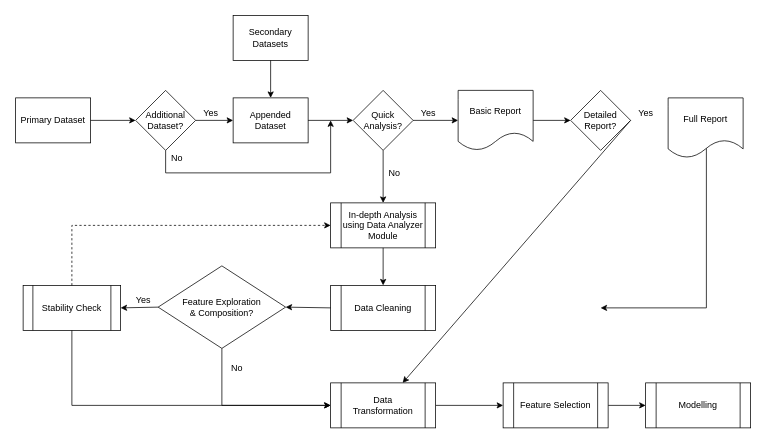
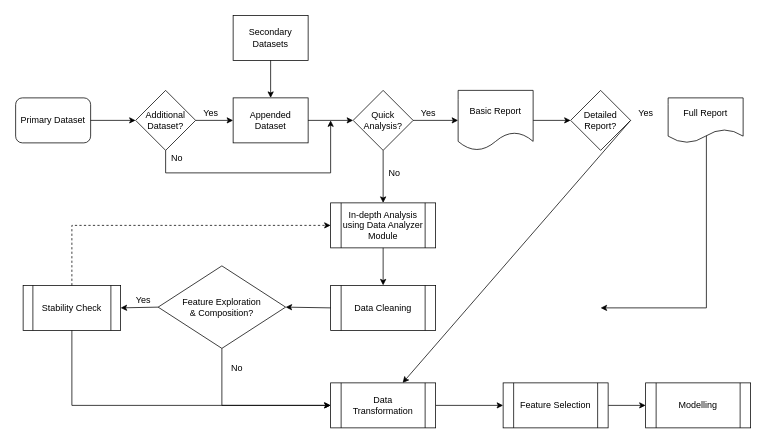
  <mxCell id="0" />
  <mxCell id="1" parent="0" />
- <mxCell id="2" value="Primary Dataset" style="rounded=0;whiteSpace=wrap;html=1;" vertex="1" parent="1"><mxGeometry x="20" y="130" width="100" height="60" as="geometry" /></mxCell>
+ <mxCell id="2" value="Primary Dataset" style="whiteSpace=wrap;html=1;rounded=1;" vertex="1" parent="1"><mxGeometry x="20" y="130" width="100" height="60" as="geometry" /></mxCell>
  <mxCell id="3" value="Additional Dataset?" style="rhombus;whiteSpace=wrap;html=1;" vertex="1" parent="1"><mxGeometry x="180" y="120" width="80" height="80" as="geometry" /></mxCell>
  <mxCell id="4" value="" style="endArrow=classic;html=1;rounded=0;exitX=1;exitY=0.5;exitDx=0;exitDy=0;entryX=0;entryY=0.5;entryDx=0;entryDy=0;" edge="1" parent="1" source="2" target="3"><mxGeometry width="50" height="50" relative="1" as="geometry"><mxPoint x="350" y="310" as="sourcePoint" /><mxPoint x="400" y="260" as="targetPoint" /></mxGeometry></mxCell>
  <mxCell id="5" value="Appended Dataset" style="rounded=0;whiteSpace=wrap;html=1;" vertex="1" parent="1"><mxGeometry x="310" y="130" width="100" height="60" as="geometry" /></mxCell>
  <mxCell id="6" value="Secondary Datasets" style="rounded=0;whiteSpace=wrap;html=1;" vertex="1" parent="1"><mxGeometry x="310" width="100" height="60" as="geometry" y="20" /></mxCell>
  <mxCell id="7" value="" style="endArrow=classic;html=1;rounded=0;exitX=1;exitY=0.5;exitDx=0;exitDy=0;entryX=0;entryY=0.5;entryDx=0;entryDy=0;" edge="1" parent="1" source="3" target="5"><mxGeometry width="50" height="50" relative="1" as="geometry"><mxPoint x="350" y="300" as="sourcePoint" /><mxPoint x="320" y="160" as="targetPoint" /></mxGeometry></mxCell>
  <mxCell id="8" value="" style="endArrow=classic;html=1;rounded=0;exitX=0.5;exitY=1;exitDx=0;exitDy=0;" edge="1" parent="1" source="6" target="5"><mxGeometry width="50" height="50" relative="1" as="geometry"><mxPoint x="350" y="300" as="sourcePoint" /><mxPoint x="400" y="250" as="targetPoint" /></mxGeometry></mxCell>
  <mxCell id="9" value="Yes" style="text;html=1;align=center;verticalAlign=middle;resizable=0;points=[];autosize=1;strokeColor=none;fillColor=none;" vertex="1" parent="1"><mxGeometry x="260" y="140" width="40" height="20" as="geometry" /></mxCell>
  <mxCell id="10" value="Quick Analysis?" style="rhombus;whiteSpace=wrap;html=1;" vertex="1" parent="1"><mxGeometry x="470" y="120" width="80" height="80" as="geometry" /></mxCell>
  <mxCell id="11" value="" style="endArrow=classic;html=1;rounded=0;exitX=1;exitY=0.5;exitDx=0;exitDy=0;entryX=0;entryY=0.5;entryDx=0;entryDy=0;" edge="1" parent="1" source="5" target="10"><mxGeometry width="50" height="50" relative="1" as="geometry"><mxPoint x="350" y="300" as="sourcePoint" /><mxPoint x="400" y="250" as="targetPoint" /></mxGeometry></mxCell>
  <mxCell id="12" value="" style="edgeStyle=elbowEdgeStyle;elbow=vertical;endArrow=classic;html=1;rounded=0;" edge="1" parent="1"><mxGeometry width="50" height="50" relative="1" as="geometry"><mxPoint x="220" y="200" as="sourcePoint" /><mxPoint x="440" y="160" as="targetPoint" /><Array as="points"><mxPoint x="330" y="230" /></Array></mxGeometry></mxCell>
  <mxCell id="13" value="No" style="text;html=1;align=center;verticalAlign=middle;resizable=0;points=[];autosize=1;strokeColor=none;fillColor=none;" vertex="1" parent="1"><mxGeometry x="220" y="200" width="30" height="20" as="geometry" /></mxCell>
  <mxCell id="14" value="" style="endArrow=classic;html=1;rounded=0;exitX=1;exitY=0.5;exitDx=0;exitDy=0;entryX=0;entryY=0.5;entryDx=0;entryDy=0;" edge="1" parent="1" source="10"><mxGeometry width="50" height="50" relative="1" as="geometry"><mxPoint x="350" y="300" as="sourcePoint" /><mxPoint x="610" y="160" as="targetPoint" /></mxGeometry></mxCell>
  <mxCell id="15" value="Detailed Report?" style="rhombus;whiteSpace=wrap;html=1;" vertex="1" parent="1"><mxGeometry x="760" y="120" width="80" height="80" as="geometry" /></mxCell>
  <mxCell id="16" value="" style="endArrow=classic;html=1;rounded=0;exitX=1;exitY=0.5;exitDx=0;exitDy=0;" edge="1" parent="1" source="15" target="31"><mxGeometry width="50" height="50" relative="1" as="geometry"><mxPoint x="350" y="310" as="sourcePoint" /><mxPoint x="660" y="400" as="targetPoint" /></mxGeometry></mxCell>
  <mxCell id="17" style="edgeStyle=orthogonalEdgeStyle;rounded=0;orthogonalLoop=1;jettySize=auto;html=1;exitX=1;exitY=0.5;exitDx=0;exitDy=0;" edge="1" parent="1" source="18" target="15"><mxGeometry relative="1" as="geometry" /></mxCell>
  <mxCell id="18" value="Basic Report" style="shape=document;whiteSpace=wrap;html=1;boundedLbl=1;" vertex="1" parent="1"><mxGeometry x="610" y="120" width="100" height="80" as="geometry" /></mxCell>
- <mxCell id="19" value="Full Report" style="shape=document;whiteSpace=wrap;html=1;boundedLbl=1;" vertex="1" parent="1"><mxGeometry x="890" y="130" width="100" height="80" as="geometry" /></mxCell>
+ <mxCell id="19" value="Full Report" style="shape=document;whiteSpace=wrap;html=1;boundedLbl=1;" vertex="1" parent="1"><mxGeometry x="890" y="130" width="100" height="60" as="geometry" /></mxCell>
  <mxCell id="20" value="In-depth Analysis using Data Analyzer Module" style="shape=process;whiteSpace=wrap;html=1;backgroundOutline=1;" vertex="1" parent="1"><mxGeometry x="440" y="270" width="140" height="60" as="geometry" /></mxCell>
  <mxCell id="21" value="" style="endArrow=classic;html=1;rounded=0;exitX=0.5;exitY=1;exitDx=0;exitDy=0;entryX=0.5;entryY=0;entryDx=0;entryDy=0;" edge="1" parent="1" source="10" target="20"><mxGeometry width="50" height="50" relative="1" as="geometry"><mxPoint x="350" y="290" as="sourcePoint" /><mxPoint x="400" y="240" as="targetPoint" /></mxGeometry></mxCell>
  <mxCell id="22" value="Data Cleaning" style="shape=process;whiteSpace=wrap;html=1;backgroundOutline=1;" vertex="1" parent="1"><mxGeometry x="440" y="380" width="140" height="60" as="geometry" /></mxCell>
  <mxCell id="23" value="Yes" style="text;html=1;align=center;verticalAlign=middle;resizable=0;points=[];autosize=1;strokeColor=none;fillColor=none;" vertex="1" parent="1"><mxGeometry x="840" y="140" width="40" height="20" as="geometry" /></mxCell>
  <mxCell id="24" value="" style="endArrow=classic;html=1;rounded=0;exitX=0.5;exitY=1;exitDx=0;exitDy=0;" edge="1" parent="1" source="20"><mxGeometry width="50" height="50" relative="1" as="geometry"><mxPoint x="350" y="310" as="sourcePoint" /><mxPoint x="510" y="380" as="targetPoint" /></mxGeometry></mxCell>
  <mxCell id="25" value="Yes" style="text;html=1;align=center;verticalAlign=middle;resizable=0;points=[];autosize=1;strokeColor=none;fillColor=none;" vertex="1" parent="1"><mxGeometry x="550" y="140" width="40" height="20" as="geometry" /></mxCell>
  <mxCell id="26" value="No" style="text;html=1;align=center;verticalAlign=middle;resizable=0;points=[];autosize=1;strokeColor=none;fillColor=none;" vertex="1" parent="1"><mxGeometry x="510" y="220" width="30" height="20" as="geometry" /></mxCell>
  <mxCell id="27" value="" style="edgeStyle=elbowEdgeStyle;elbow=vertical;endArrow=classic;html=1;rounded=0;exitX=0.51;exitY=0.842;exitDx=0;exitDy=0;exitPerimeter=0;" edge="1" parent="1" source="19"><mxGeometry width="50" height="50" relative="1" as="geometry"><mxPoint x="810" y="210" as="sourcePoint" /><mxPoint x="800" y="410" as="targetPoint" /><Array as="points"><mxPoint x="880" y="410" /></Array></mxGeometry></mxCell>
  <mxCell id="28" value="Feature Exploration &lt;br&gt;&amp;amp; Composition?" style="rhombus;whiteSpace=wrap;html=1;" vertex="1" parent="1"><mxGeometry x="210" y="354" width="170" height="110" as="geometry" /></mxCell>
  <mxCell id="29" value="Stability Check" style="shape=process;whiteSpace=wrap;html=1;backgroundOutline=1;" vertex="1" parent="1"><mxGeometry x="30" y="380" width="130" height="60" as="geometry" /></mxCell>
  <mxCell id="30" style="edgeStyle=orthogonalEdgeStyle;rounded=0;orthogonalLoop=1;jettySize=auto;html=1;exitX=1;exitY=0.5;exitDx=0;exitDy=0;" edge="1" parent="1" source="31" target="40"><mxGeometry relative="1" as="geometry" /></mxCell>
  <mxCell id="31" value="Data &lt;br&gt;Transformation" style="shape=process;whiteSpace=wrap;html=1;backgroundOutline=1;" vertex="1" parent="1"><mxGeometry x="440" y="510" width="140" height="60" as="geometry" /></mxCell>
  <mxCell id="32" value="" style="endArrow=classic;html=1;rounded=0;exitX=0;exitY=0.5;exitDx=0;exitDy=0;entryX=1;entryY=0.5;entryDx=0;entryDy=0;" edge="1" parent="1" source="22" target="28"><mxGeometry width="50" height="50" relative="1" as="geometry"><mxPoint x="420" y="380" as="sourcePoint" /><mxPoint x="470" y="330" as="targetPoint" /></mxGeometry></mxCell>
  <mxCell id="33" value="" style="edgeStyle=elbowEdgeStyle;elbow=vertical;endArrow=classic;html=1;rounded=0;exitX=0.5;exitY=1;exitDx=0;exitDy=0;entryX=0;entryY=0.5;entryDx=0;entryDy=0;" edge="1" parent="1" source="28" target="31"><mxGeometry width="50" height="50" relative="1" as="geometry"><mxPoint x="230" y="210" as="sourcePoint" /><mxPoint x="450" y="170" as="targetPoint" /><Array as="points"><mxPoint x="370" y="540" /></Array></mxGeometry></mxCell>
  <mxCell id="34" value="" style="edgeStyle=elbowEdgeStyle;elbow=vertical;endArrow=classic;html=1;rounded=0;exitX=0.5;exitY=1;exitDx=0;exitDy=0;entryX=0;entryY=0.5;entryDx=0;entryDy=0;" edge="1" parent="1" source="29" target="31"><mxGeometry width="50" height="50" relative="1" as="geometry"><mxPoint x="230" y="210" as="sourcePoint" /><mxPoint x="450" y="170" as="targetPoint" /><Array as="points"><mxPoint x="280" y="540" /></Array></mxGeometry></mxCell>
  <mxCell id="35" value="" style="endArrow=classic;html=1;rounded=0;exitX=0;exitY=0.5;exitDx=0;exitDy=0;entryX=1;entryY=0.5;entryDx=0;entryDy=0;" edge="1" parent="1" source="28" target="29"><mxGeometry width="50" height="50" relative="1" as="geometry"><mxPoint x="420" y="380" as="sourcePoint" /><mxPoint x="470" y="330" as="targetPoint" /></mxGeometry></mxCell>
  <mxCell id="36" value="No" style="text;html=1;align=center;verticalAlign=middle;resizable=0;points=[];autosize=1;strokeColor=none;fillColor=none;" vertex="1" parent="1"><mxGeometry x="300" y="480" width="30" height="20" as="geometry" /></mxCell>
  <mxCell id="37" value="Yes" style="text;html=1;align=center;verticalAlign=middle;resizable=0;points=[];autosize=1;strokeColor=none;fillColor=none;" vertex="1" parent="1"><mxGeometry x="170" y="390" width="40" height="20" as="geometry" /></mxCell>
  <mxCell id="38" value="" style="edgeStyle=elbowEdgeStyle;elbow=vertical;endArrow=classic;html=1;rounded=0;exitX=0.5;exitY=0;exitDx=0;exitDy=0;entryX=0;entryY=0.5;entryDx=0;entryDy=0;dashed=1;" edge="1" parent="1" source="29" target="20"><mxGeometry width="50" height="50" relative="1" as="geometry"><mxPoint x="230" y="210" as="sourcePoint" /><mxPoint x="450" y="170" as="targetPoint" /><Array as="points"><mxPoint x="260" y="300" /></Array></mxGeometry></mxCell>
  <mxCell id="39" style="edgeStyle=orthogonalEdgeStyle;rounded=0;orthogonalLoop=1;jettySize=auto;html=1;exitX=1;exitY=0.5;exitDx=0;exitDy=0;entryX=0;entryY=0.5;entryDx=0;entryDy=0;" edge="1" parent="1" source="40" target="41"><mxGeometry relative="1" as="geometry" /></mxCell>
  <mxCell id="40" value="Feature Selection" style="shape=process;whiteSpace=wrap;html=1;backgroundOutline=1;" vertex="1" parent="1"><mxGeometry x="670" y="510" width="140" height="60" as="geometry" /></mxCell>
  <mxCell id="41" value="Modelling" style="shape=process;whiteSpace=wrap;html=1;backgroundOutline=1;" vertex="1" parent="1"><mxGeometry x="860" y="510" width="140" height="60" as="geometry" /></mxCell>
